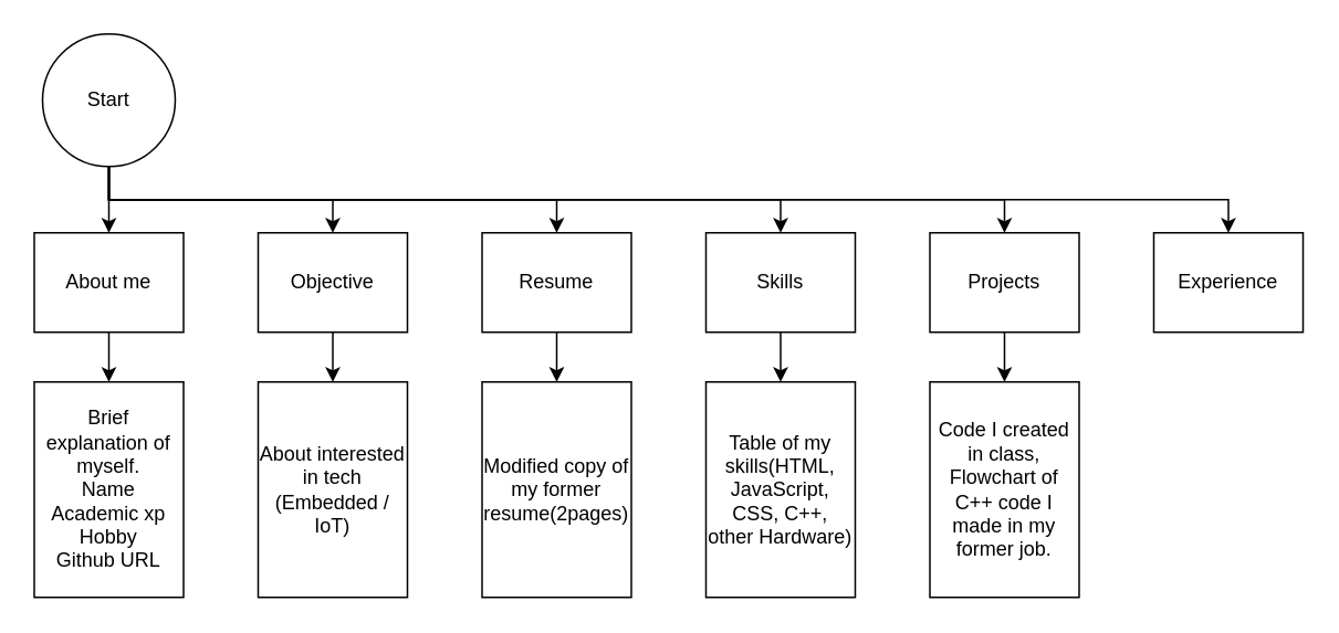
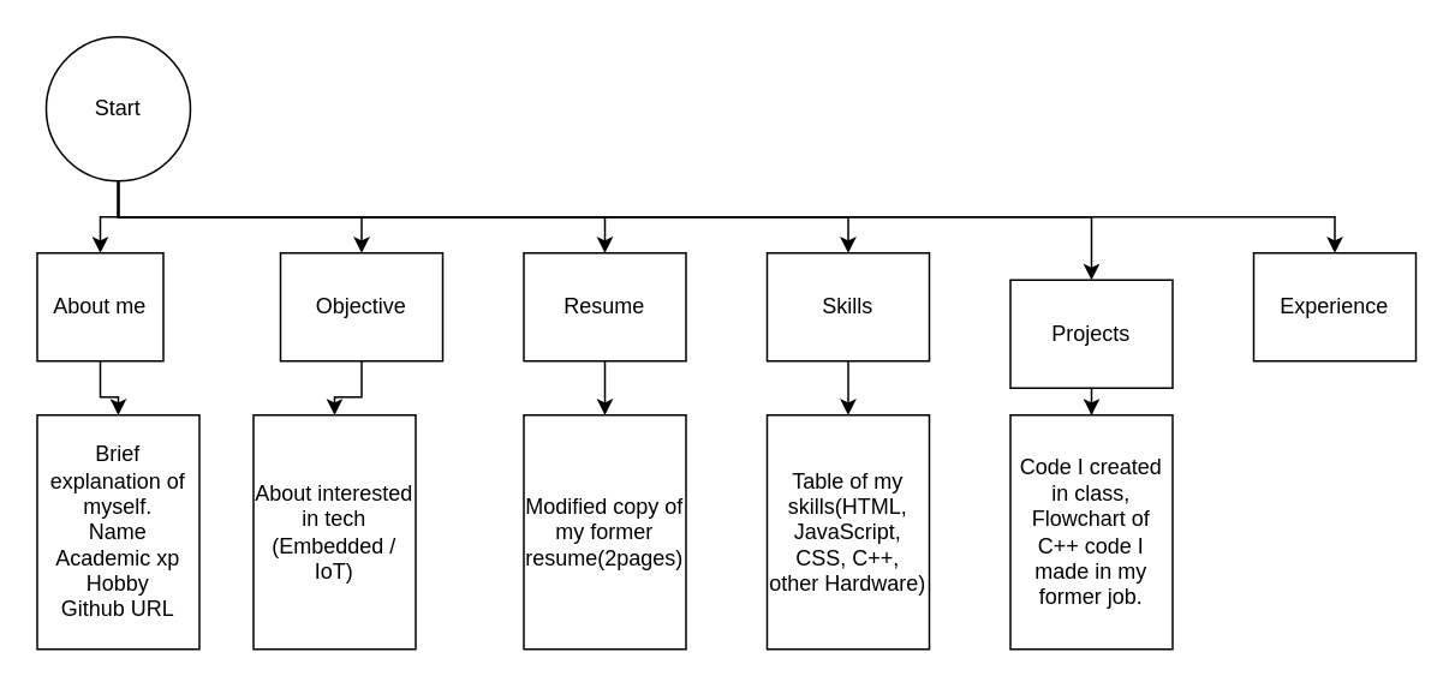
  <mxCell id="0" />
  <mxCell id="1" parent="0" />
  <mxCell id="2" value="" style="edgeStyle=orthogonalEdgeStyle;rounded=0;orthogonalLoop=1;jettySize=auto;html=1;" edge="1" parent="1" source="8" target="10"><mxGeometry relative="1" as="geometry" /></mxCell>
  <mxCell id="3" style="edgeStyle=orthogonalEdgeStyle;rounded=0;orthogonalLoop=1;jettySize=auto;html=1;exitX=0.5;exitY=1;exitDx=0;exitDy=0;entryX=0.5;entryY=0;entryDx=0;entryDy=0;" edge="1" parent="1" source="8" target="12"><mxGeometry relative="1" as="geometry"><Array as="points"><mxPoint x="65" y="120" /><mxPoint x="200" y="120" /></Array></mxGeometry></mxCell>
  <mxCell id="4" style="edgeStyle=orthogonalEdgeStyle;rounded=0;orthogonalLoop=1;jettySize=auto;html=1;exitX=0.5;exitY=1;exitDx=0;exitDy=0;" edge="1" parent="1" source="8" target="14"><mxGeometry relative="1" as="geometry" /></mxCell>
  <mxCell id="5" style="edgeStyle=orthogonalEdgeStyle;rounded=0;orthogonalLoop=1;jettySize=auto;html=1;entryX=0.5;entryY=0;entryDx=0;entryDy=0;" edge="1" parent="1" source="8" target="16"><mxGeometry relative="1" as="geometry"><Array as="points"><mxPoint x="65" y="120" /><mxPoint x="470" y="120" /></Array></mxGeometry></mxCell>
  <mxCell id="6" style="edgeStyle=orthogonalEdgeStyle;rounded=0;orthogonalLoop=1;jettySize=auto;html=1;" edge="1" parent="1" source="8" target="18"><mxGeometry relative="1" as="geometry"><Array as="points"><mxPoint x="65" y="120" /><mxPoint x="605" y="120" /></Array></mxGeometry></mxCell>
  <mxCell id="7" style="edgeStyle=orthogonalEdgeStyle;rounded=0;orthogonalLoop=1;jettySize=auto;html=1;" edge="1" parent="1" source="8" target="19"><mxGeometry relative="1" as="geometry"><Array as="points"><mxPoint x="65" y="120" /><mxPoint x="740" y="120" /></Array></mxGeometry></mxCell>
  <mxCell id="8" value="Start" style="ellipse;whiteSpace=wrap;html=1;aspect=fixed;" vertex="1" parent="1"><mxGeometry x="25" y="20" width="80" height="80" as="geometry" /></mxCell>
  <mxCell id="9" style="edgeStyle=orthogonalEdgeStyle;rounded=0;orthogonalLoop=1;jettySize=auto;html=1;entryX=0.5;entryY=0;entryDx=0;entryDy=0;" edge="1" parent="1" source="10" target="20"><mxGeometry relative="1" as="geometry" /></mxCell>
- <mxCell id="10" value="About me" style="rounded=0;whiteSpace=wrap;html=1;" vertex="1" parent="1"><mxGeometry x="20" y="140" width="90" height="60" as="geometry" /></mxCell>
+ <mxCell id="10" value="About me" style="rounded=0;whiteSpace=wrap;html=1;" vertex="1" parent="1"><mxGeometry x="20" y="140" width="70" height="60" as="geometry" /></mxCell>
  <mxCell id="11" style="edgeStyle=orthogonalEdgeStyle;rounded=0;orthogonalLoop=1;jettySize=auto;html=1;entryX=0.5;entryY=0;entryDx=0;entryDy=0;" edge="1" parent="1" source="12" target="21"><mxGeometry relative="1" as="geometry" /></mxCell>
  <mxCell id="12" value="Objective" style="rounded=0;whiteSpace=wrap;html=1;" vertex="1" parent="1"><mxGeometry x="155" y="140" width="90" height="60" as="geometry" /></mxCell>
  <mxCell id="13" style="edgeStyle=orthogonalEdgeStyle;rounded=0;orthogonalLoop=1;jettySize=auto;html=1;entryX=0.5;entryY=0;entryDx=0;entryDy=0;" edge="1" parent="1" source="14" target="22"><mxGeometry relative="1" as="geometry" /></mxCell>
  <mxCell id="14" value="Resume" style="rounded=0;whiteSpace=wrap;html=1;" vertex="1" parent="1"><mxGeometry x="290" y="140" width="90" height="60" as="geometry" /></mxCell>
  <mxCell id="15" style="edgeStyle=orthogonalEdgeStyle;rounded=0;orthogonalLoop=1;jettySize=auto;html=1;entryX=0.5;entryY=0;entryDx=0;entryDy=0;" edge="1" parent="1" source="16" target="23"><mxGeometry relative="1" as="geometry" /></mxCell>
  <mxCell id="16" value="Skills" style="rounded=0;whiteSpace=wrap;html=1;" vertex="1" parent="1"><mxGeometry x="425" y="140" width="90" height="60" as="geometry" /></mxCell>
  <mxCell id="17" style="edgeStyle=orthogonalEdgeStyle;rounded=0;orthogonalLoop=1;jettySize=auto;html=1;entryX=0.5;entryY=0;entryDx=0;entryDy=0;" edge="1" parent="1" source="18" target="24"><mxGeometry relative="1" as="geometry" /></mxCell>
- <mxCell id="18" value="Projects" style="rounded=0;whiteSpace=wrap;html=1;" vertex="1" parent="1"><mxGeometry x="560" y="140" width="90" height="60" as="geometry" /></mxCell>
+ <mxCell id="18" value="Projects" style="rounded=0;whiteSpace=wrap;html=1;" vertex="1" parent="1"><mxGeometry x="560" y="155" width="90" height="60" as="geometry" /></mxCell>
  <mxCell id="19" value="Experience" style="rounded=0;whiteSpace=wrap;html=1;" vertex="1" parent="1"><mxGeometry x="695" y="140" width="90" height="60" as="geometry" /></mxCell>
  <mxCell id="20" value="Brief explanation of myself.&lt;br&gt;Name&lt;br&gt;Academic xp&lt;br&gt;Hobby&lt;br&gt;Github URL" style="rounded=0;whiteSpace=wrap;html=1;" vertex="1" parent="1"><mxGeometry x="20" y="230" width="90" height="130" as="geometry" /></mxCell>
- <mxCell id="21" value="About interested in tech (Embedded / IoT)" style="rounded=0;whiteSpace=wrap;html=1;" vertex="1" parent="1"><mxGeometry x="155" y="230" width="90" height="130" as="geometry" /></mxCell>
+ <mxCell id="21" value="About interested in tech (Embedded / IoT)" style="rounded=0;whiteSpace=wrap;html=1;" vertex="1" parent="1"><mxGeometry x="140" y="230" width="90" height="130" as="geometry" /></mxCell>
  <mxCell id="22" value="Modified copy of my former resume(2pages)" style="rounded=0;whiteSpace=wrap;html=1;" vertex="1" parent="1"><mxGeometry x="290" y="230" width="90" height="130" as="geometry" /></mxCell>
  <mxCell id="23" value="Table of my skills(HTML, JavaScript, CSS, C++, other Hardware)" style="rounded=0;whiteSpace=wrap;html=1;" vertex="1" parent="1"><mxGeometry x="425" y="230" width="90" height="130" as="geometry" /></mxCell>
  <mxCell id="24" value="Code I created in class, Flowchart of C++ code I made in my former job." style="rounded=0;whiteSpace=wrap;html=1;" vertex="1" parent="1"><mxGeometry x="560" y="230" width="90" height="130" as="geometry" /></mxCell>
